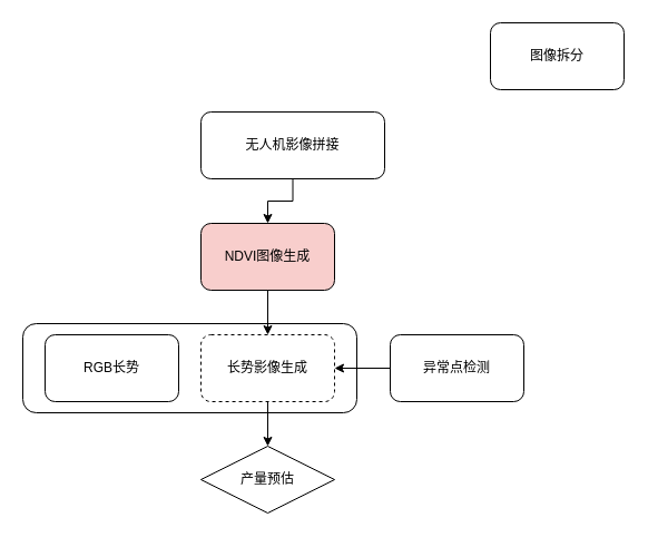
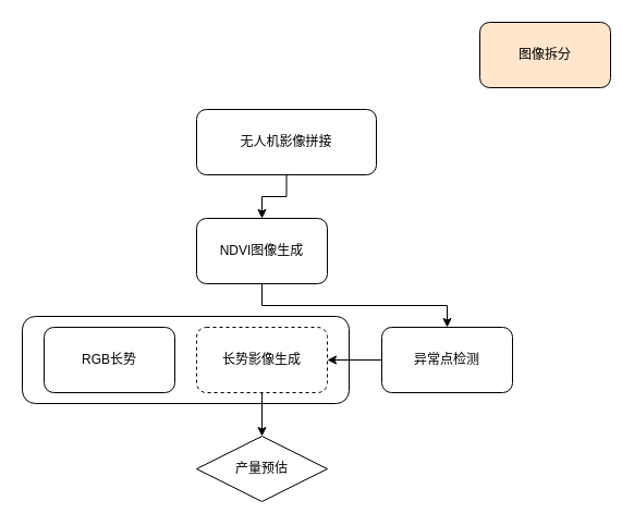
  <mxCell id="0" />
  <mxCell id="1" parent="0" />
  <mxCell id="2" value="" style="rounded=1;whiteSpace=wrap;html=1;" parent="1" vertex="1"><mxGeometry x="20" y="290" width="300" height="80" as="geometry" /></mxCell>
  <mxCell id="3" style="edgeStyle=orthogonalEdgeStyle;rounded=0;orthogonalLoop=1;jettySize=auto;html=1;exitX=0.5;exitY=1;exitDx=0;exitDy=0;entryX=0.5;entryY=0;entryDx=0;entryDy=0;" parent="1" source="4" target="9" edge="1"><mxGeometry relative="1" as="geometry" /></mxCell>
  <mxCell id="4" value="无人机影像拼接" style="rounded=1;whiteSpace=wrap;html=1;" parent="1" vertex="1"><mxGeometry x="180" y="100" width="165" height="60" as="geometry" /></mxCell>
  <mxCell id="5" value="RGB长势" style="rounded=1;whiteSpace=wrap;html=1;" parent="1" vertex="1"><mxGeometry x="40" y="300" width="120" height="60" as="geometry" /></mxCell>
  <mxCell id="6" style="edgeStyle=orthogonalEdgeStyle;rounded=0;orthogonalLoop=1;jettySize=auto;html=1;exitX=0;exitY=0.5;exitDx=0;exitDy=0;entryX=1;entryY=0.5;entryDx=0;entryDy=0;" parent="1" source="7" target="11" edge="1"><mxGeometry relative="1" as="geometry" /></mxCell>
  <mxCell id="7" value="异常点检测" style="rounded=1;whiteSpace=wrap;html=1;" parent="1" vertex="1"><mxGeometry x="350" y="300" width="120" height="60" as="geometry" /></mxCell>
- <mxCell id="8" style="edgeStyle=orthogonalEdgeStyle;rounded=0;orthogonalLoop=1;jettySize=auto;html=1;exitX=0.5;exitY=1;exitDx=0;exitDy=0;entryX=0.5;entryY=0;entryDx=0;entryDy=0;" parent="1" source="9" target="11" edge="1"><mxGeometry relative="1" as="geometry" /></mxCell>
- <mxCell id="9" value="NDVI图像生成" style="rounded=1;whiteSpace=wrap;html=1;fillColor=#f8cecc;" parent="1" vertex="1"><mxGeometry x="180" y="200" width="120" height="60" as="geometry" /></mxCell>
+ <mxCell id="8" style="edgeStyle=orthogonalEdgeStyle;rounded=0;orthogonalLoop=1;jettySize=auto;html=1;exitX=0.5;exitY=1;exitDx=0;exitDy=0;" parent="1" source="9" target="7" edge="1"><mxGeometry relative="1" as="geometry" /></mxCell>
+ <mxCell id="9" value="NDVI图像生成" style="rounded=1;whiteSpace=wrap;html=1;" parent="1" vertex="1"><mxGeometry x="180" y="200" width="120" height="60" as="geometry" /></mxCell>
  <mxCell id="10" style="edgeStyle=orthogonalEdgeStyle;rounded=0;orthogonalLoop=1;jettySize=auto;html=1;exitX=0.5;exitY=1;exitDx=0;exitDy=0;" parent="1" source="11" target="12" edge="1"><mxGeometry relative="1" as="geometry" /></mxCell>
  <mxCell id="11" value="长势影像生成" style="rounded=1;whiteSpace=wrap;html=1;dashed=1;" parent="1" vertex="1"><mxGeometry x="180" y="300" width="120" height="60" as="geometry" /></mxCell>
  <mxCell id="12" value="产量预估" style="rhombus;whiteSpace=wrap;html=1;" parent="1" vertex="1"><mxGeometry x="180" y="400" width="120" height="60" as="geometry" /></mxCell>
- <mxCell id="13" value="图像拆分" style="rounded=1;whiteSpace=wrap;html=1;" parent="1" vertex="1"><mxGeometry x="440" y="20" width="120" height="60" as="geometry" /></mxCell>
+ <mxCell id="13" value="图像拆分" style="rounded=1;whiteSpace=wrap;html=1;fillColor=#ffe6cc;" parent="1" vertex="1"><mxGeometry x="440" y="20" width="120" height="60" as="geometry" /></mxCell>
